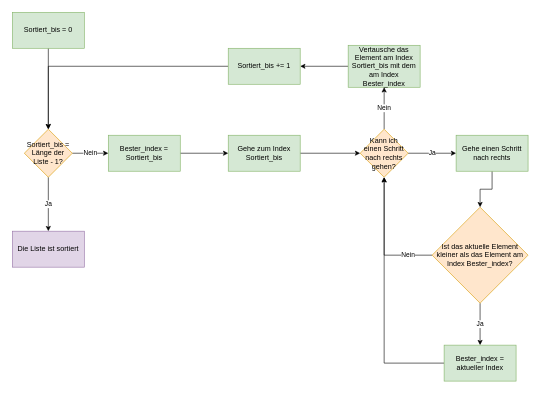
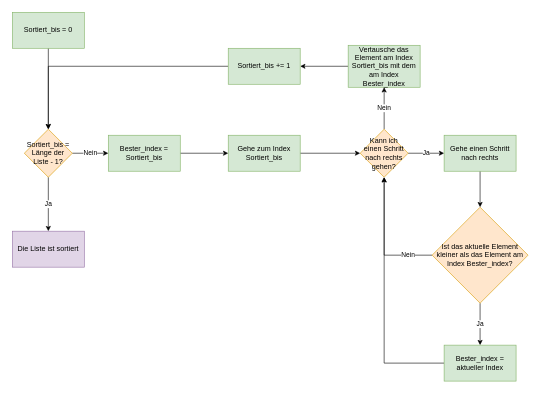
  <mxCell id="0" />
  <mxCell id="1" parent="0" />
  <mxCell id="2" value="" style="edgeStyle=orthogonalEdgeStyle;rounded=0;orthogonalLoop=1;jettySize=auto;html=1;" edge="1" parent="1" source="3" target="6"><mxGeometry relative="1" as="geometry" /></mxCell>
  <mxCell id="3" value="Sortiert_bis = 0" style="whiteSpace=wrap;html=1;rounded=0;strokeColor=#82b366;fillColor=#d5e8d4;" vertex="1" parent="1"><mxGeometry x="20" y="20" width="120" height="60" as="geometry" /></mxCell>
  <mxCell id="4" value="Ja" style="edgeStyle=orthogonalEdgeStyle;rounded=0;orthogonalLoop=1;jettySize=auto;html=1;" edge="1" parent="1" source="6" target="7"><mxGeometry relative="1" as="geometry" /></mxCell>
  <mxCell id="5" value="Nein" style="edgeStyle=orthogonalEdgeStyle;rounded=0;orthogonalLoop=1;jettySize=auto;html=1;" edge="1" parent="1" source="6" target="9"><mxGeometry relative="1" as="geometry" /></mxCell>
  <mxCell id="6" value="Sortiert_bis = Länge der Liste - 1?" style="rhombus;whiteSpace=wrap;html=1;rounded=0;strokeColor=#d79b00;fillColor=#ffe6cc;" vertex="1" parent="1"><mxGeometry x="40" y="215" width="80" height="80" as="geometry" /></mxCell>
  <mxCell id="7" value="Die Liste ist sortiert" style="whiteSpace=wrap;html=1;rounded=0;strokeColor=#9673a6;fillColor=#e1d5e7;" vertex="1" parent="1"><mxGeometry x="20" y="385" width="120" height="60" as="geometry" /></mxCell>
  <mxCell id="8" value="" style="edgeStyle=orthogonalEdgeStyle;rounded=0;orthogonalLoop=1;jettySize=auto;html=1;" edge="1" parent="1" source="9" target="11"><mxGeometry relative="1" as="geometry" /></mxCell>
  <mxCell id="9" value="Bester_index = Sortiert_bis" style="whiteSpace=wrap;html=1;rounded=0;strokeColor=#82b366;fillColor=#d5e8d4;" vertex="1" parent="1"><mxGeometry x="180" y="225" width="120" height="60" as="geometry" /></mxCell>
  <mxCell id="10" value="" style="edgeStyle=orthogonalEdgeStyle;rounded=0;orthogonalLoop=1;jettySize=auto;html=1;" edge="1" parent="1" source="11" target="14"><mxGeometry relative="1" as="geometry" /></mxCell>
  <mxCell id="11" value="Gehe zum Index Sortiert_bis" style="whiteSpace=wrap;html=1;rounded=0;strokeColor=#82b366;fillColor=#d5e8d4;" vertex="1" parent="1"><mxGeometry x="380" y="225" width="120" height="60" as="geometry" /></mxCell>
  <mxCell id="12" value="Nein" style="edgeStyle=orthogonalEdgeStyle;rounded=0;orthogonalLoop=1;jettySize=auto;html=1;entryX=0.5;entryY=1;entryDx=0;entryDy=0;" edge="1" parent="1" source="14" target="16"><mxGeometry relative="1" as="geometry"><mxPoint x="640" y="135" as="targetPoint" /></mxGeometry></mxCell>
  <mxCell id="13" value="Ja" style="edgeStyle=orthogonalEdgeStyle;rounded=0;orthogonalLoop=1;jettySize=auto;html=1;" edge="1" parent="1" source="14" target="20"><mxGeometry relative="1" as="geometry" /></mxCell>
  <mxCell id="14" value="Kann ich einen Schritt nach rechts gehen?" style="rhombus;whiteSpace=wrap;html=1;rounded=0;strokeColor=#d79b00;fillColor=#ffe6cc;" vertex="1" parent="1"><mxGeometry x="600" y="215" width="80" height="80" as="geometry" /></mxCell>
  <mxCell id="15" value="" style="edgeStyle=orthogonalEdgeStyle;rounded=0;orthogonalLoop=1;jettySize=auto;html=1;" edge="1" parent="1" source="16" target="18"><mxGeometry relative="1" as="geometry" /></mxCell>
  <mxCell id="16" value="Vertausche das Element am Index Sortiert_bis mit dem am Index Bester_index" style="rounded=0;whiteSpace=wrap;html=1;fillColor=#d5e8d4;strokeColor=#82b366;" vertex="1" parent="1"><mxGeometry x="580" y="75" width="120" height="70" as="geometry" /></mxCell>
  <mxCell id="17" style="edgeStyle=orthogonalEdgeStyle;rounded=0;orthogonalLoop=1;jettySize=auto;html=1;" edge="1" parent="1" source="18" target="6"><mxGeometry relative="1" as="geometry" /></mxCell>
  <mxCell id="18" value="Sortiert_bis += 1" style="whiteSpace=wrap;html=1;rounded=0;strokeColor=#82b366;fillColor=#d5e8d4;" vertex="1" parent="1"><mxGeometry x="380" y="80" width="120" height="60" as="geometry" /></mxCell>
  <mxCell id="19" value="" style="edgeStyle=orthogonalEdgeStyle;rounded=0;orthogonalLoop=1;jettySize=auto;html=1;" edge="1" parent="1" source="20" target="23"><mxGeometry relative="1" as="geometry" /></mxCell>
- <mxCell id="20" value="Gehe einen Schritt nach rechts" style="whiteSpace=wrap;html=1;rounded=0;strokeColor=#82b366;fillColor=#d5e8d4;" vertex="1" parent="1"><mxGeometry x="760" y="225" width="120" height="60" as="geometry" /></mxCell>
+ <mxCell id="20" value="Gehe einen Schritt nach rechts" style="whiteSpace=wrap;html=1;rounded=0;strokeColor=#82b366;fillColor=#d5e8d4;" vertex="1" parent="1"><mxGeometry x="740" y="225" width="120" height="60" as="geometry" /></mxCell>
  <mxCell id="21" value="Nein" style="edgeStyle=orthogonalEdgeStyle;rounded=0;orthogonalLoop=1;jettySize=auto;html=1;entryX=0.5;entryY=1;entryDx=0;entryDy=0;" edge="1" parent="1" source="23" target="14"><mxGeometry x="-0.619" relative="1" as="geometry"><mxPoint as="offset" /></mxGeometry></mxCell>
  <mxCell id="22" value="Ja" style="edgeStyle=orthogonalEdgeStyle;rounded=0;orthogonalLoop=1;jettySize=auto;html=1;" edge="1" parent="1" source="23" target="25"><mxGeometry relative="1" as="geometry" /></mxCell>
  <mxCell id="23" value="Ist das aktuelle Element kleiner als das Element am Index Bester_index?" style="rhombus;whiteSpace=wrap;html=1;rounded=0;strokeColor=#d79b00;fillColor=#ffe6cc;" vertex="1" parent="1"><mxGeometry x="720" y="345" width="160" height="160" as="geometry" /></mxCell>
  <mxCell id="24" style="edgeStyle=orthogonalEdgeStyle;rounded=0;orthogonalLoop=1;jettySize=auto;html=1;entryX=0.5;entryY=1;entryDx=0;entryDy=0;" edge="1" parent="1" source="25" target="14"><mxGeometry relative="1" as="geometry" /></mxCell>
  <mxCell id="25" value="Bester_index = aktueller Index" style="whiteSpace=wrap;html=1;rounded=0;strokeColor=#82b366;fillColor=#d5e8d4;" vertex="1" parent="1"><mxGeometry x="740" y="575" width="120" height="60" as="geometry" /></mxCell>
